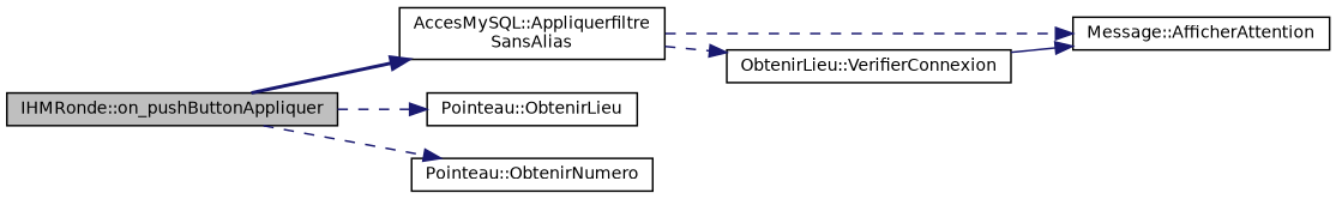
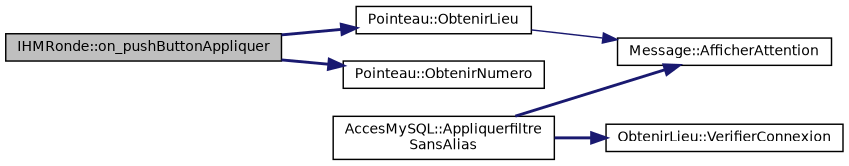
  digraph {
    rankdir=LR
    node [color=black fillcolor=white fontname=Helvetica fontsize=10 shape=record style=filled]
    edge [color=midnightblue fontname=Helvetica fontsize=10 labelfontname=Helvetica labelfontsize=10 style=dashed]
    n1 [fillcolor=grey75 fontcolor=black height=0.2 label="IHMRonde::on_pushButtonAppliquer" width=0.4]
    n2 [height=0.2 label="AccesMySQL::Appliquerfiltre\lSansAlias" width=0.4]
    n3 [height=0.2 label="Pointeau::ObtenirLieu" width=0.4]
    n4 [height=0.2 label="Pointeau::ObtenirNumero" width=0.4]
    n5 [height=0.2 label="Message::AfficherAttention" width=0.4]
    n6 [height=0.2 label="ObtenirLieu::VerifierConnexion" width=0.4]
-   n1 -> n2 [style=bold]
-   n1 -> n3
-   n1 -> n4
-   n2 -> n5
-   n2 -> n6
-   n6 -> n5 [style=solid]
+   n1 -> n3 [style=bold]
+   n1 -> n4 [style=bold]
+   n2 -> n5 [style=bold]
+   n2 -> n6 [style=bold]
+   n3 -> n5 [style=solid]
  }
